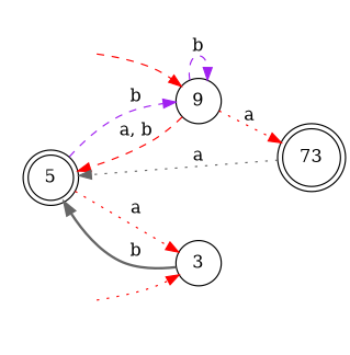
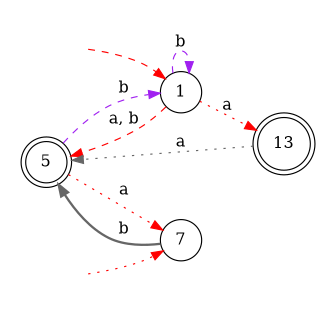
  digraph {
    rankdir=LR
    node [shape=circle]
    edge [color=red style=dashed]
    n1 [label=5 shape=doublecircle]
-   1 [label=9]
-   3
-   13 [shape=doublecircle label=73]
+   1
+   3 [label=7]
+   13 [shape=doublecircle]
    fake0 [style=invisible]
    fake1 [style=invisible]
    n1 -> 1 [color=purple label=b]
    n1 -> 3 [label=a style=dotted]
    1 -> n1 [label="a, b"]
    1 -> 1 [color=purple label=b]
    1 -> 13 [label=a style=dotted]
    3 -> n1 [color=gray40 label=b style=bold]
    13 -> n1 [color=gray40 label=a style=dotted]
    fake0 -> 1
    fake1 -> 3 [style=dotted]
  }
